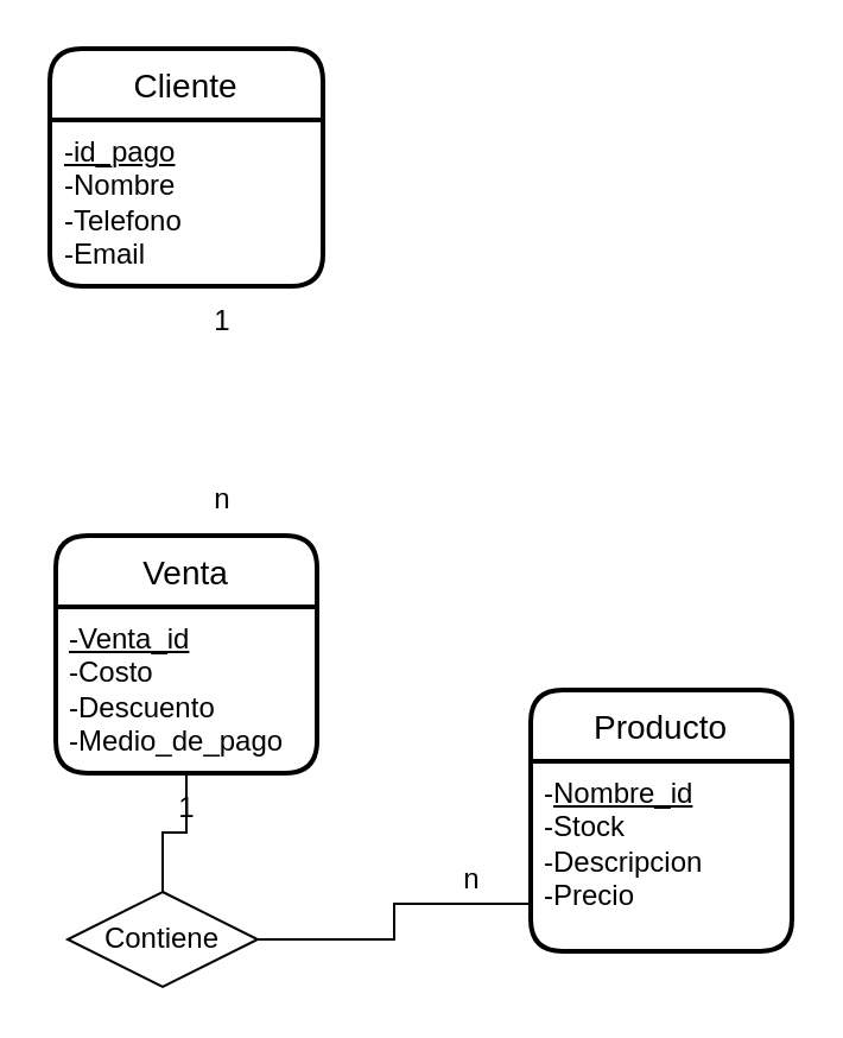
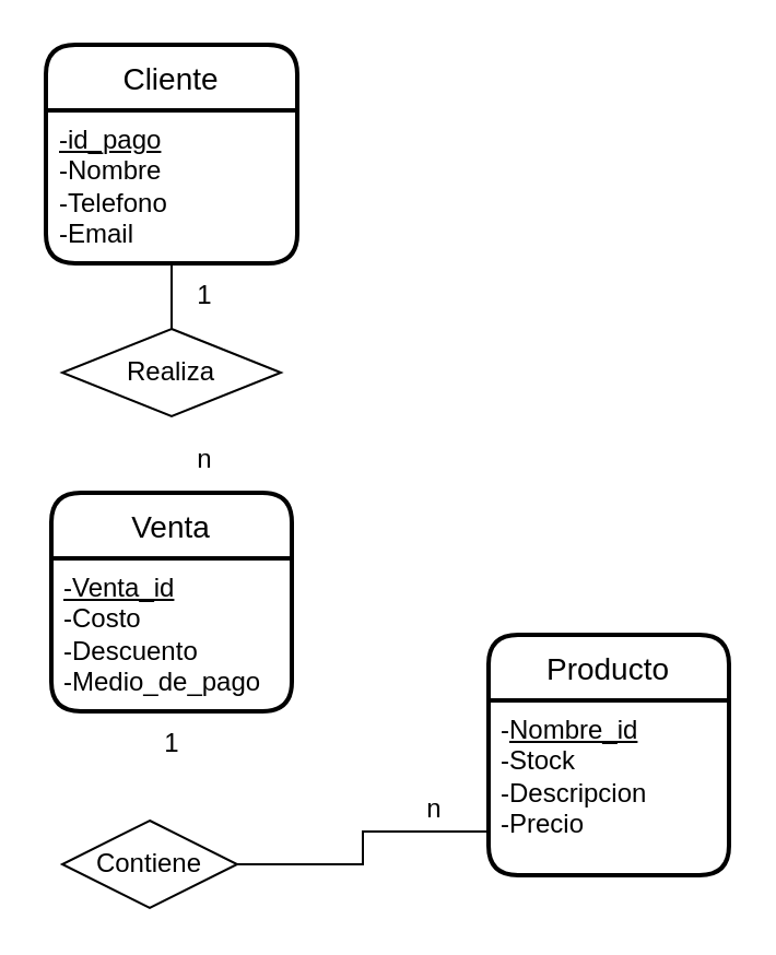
  <mxCell id="0" />
  <mxCell id="1" parent="0" />
- <mxCell id="3" style="edgeStyle=orthogonalEdgeStyle;rounded=0;orthogonalLoop=1;jettySize=auto;html=1;entryX=0.5;entryY=0;entryDx=0;entryDy=0;endArrow=none;endFill=0;exitX=0.5;exitY=1;exitDx=0;exitDy=0;" parent="1" source="10" target="6" edge="1"><mxGeometry relative="1" as="geometry"><mxPoint x="63" y="295" as="sourcePoint" /></mxGeometry></mxCell>
+ <mxCell id="2" style="edgeStyle=orthogonalEdgeStyle;rounded=0;orthogonalLoop=1;jettySize=auto;html=1;entryX=0.5;entryY=0;entryDx=0;entryDy=0;endArrow=none;endFill=0;exitX=0.5;exitY=1;exitDx=0;exitDy=0;" parent="1" source="8" target="4" edge="1"><mxGeometry relative="1" as="geometry"><mxPoint x="63" y="125" as="sourcePoint" /></mxGeometry></mxCell>
+ <mxCell id="4" value="Realiza" style="shape=rhombus;perimeter=rhombusPerimeter;whiteSpace=wrap;html=1;align=center;" parent="1" vertex="1"><mxGeometry x="28" y="150" width="100" height="40" as="geometry" /></mxCell>
  <mxCell id="5" style="edgeStyle=orthogonalEdgeStyle;rounded=0;orthogonalLoop=1;jettySize=auto;html=1;entryX=0;entryY=0.75;entryDx=0;entryDy=0;endArrow=none;endFill=0;" parent="1" source="6" target="16" edge="1"><mxGeometry relative="1" as="geometry" /></mxCell>
  <mxCell id="6" value="Contiene" style="shape=rhombus;perimeter=rhombusPerimeter;whiteSpace=wrap;html=1;align=center;" parent="1" vertex="1"><mxGeometry x="28" y="375" width="80" height="40" as="geometry" /></mxCell>
  <mxCell id="7" value="Cliente" style="swimlane;childLayout=stackLayout;horizontal=1;startSize=30;horizontalStack=0;rounded=1;fontSize=14;fontStyle=0;strokeWidth=2;resizeParent=0;resizeLast=1;shadow=0;dashed=0;align=center;" parent="1" vertex="1"><mxGeometry x="20.5" y="20" width="115" height="100" as="geometry" /></mxCell>
  <mxCell id="8" value="&lt;u&gt;-id_pago&lt;/u&gt;&lt;br&gt;-Nombre&lt;br&gt;-Telefono&lt;br&gt;-Email" style="align=left;strokeColor=none;fillColor=none;spacingLeft=4;fontSize=12;verticalAlign=top;resizable=0;rotatable=0;part=1;labelBorderColor=none;fontStyle=0;html=1;" parent="7" vertex="1"><mxGeometry y="30" width="115" height="70" as="geometry" /></mxCell>
  <mxCell id="9" value="Venta" style="swimlane;childLayout=stackLayout;horizontal=1;startSize=30;horizontalStack=0;rounded=1;fontSize=14;fontStyle=0;strokeWidth=2;resizeParent=0;resizeLast=1;shadow=0;dashed=0;align=center;" parent="1" vertex="1"><mxGeometry x="23" y="225" width="110" height="100" as="geometry" /></mxCell>
  <mxCell id="10" value="&lt;u&gt;-Venta_id&lt;/u&gt;&lt;br&gt;-Costo&lt;br&gt;-Descuento&lt;br&gt;-Medio_de_pago" style="align=left;strokeColor=none;fillColor=none;spacingLeft=4;fontSize=12;verticalAlign=top;resizable=0;rotatable=0;part=1;html=1;" parent="9" vertex="1"><mxGeometry y="30" width="110" height="70" as="geometry" /></mxCell>
  <mxCell id="11" value="1" style="text;html=1;align=center;verticalAlign=middle;resizable=0;points=[];autosize=1;strokeColor=none;fillColor=none;" parent="1" vertex="1"><mxGeometry x="63" y="325" width="30" height="30" as="geometry" /></mxCell>
  <mxCell id="12" value="n" style="text;html=1;align=center;verticalAlign=middle;resizable=0;points=[];autosize=1;strokeColor=none;fillColor=none;" parent="1" vertex="1"><mxGeometry x="183" y="355" width="30" height="30" as="geometry" /></mxCell>
  <mxCell id="13" value="1" style="text;html=1;align=center;verticalAlign=middle;resizable=0;points=[];autosize=1;strokeColor=none;fillColor=none;" parent="1" vertex="1"><mxGeometry x="78" y="120" width="30" height="30" as="geometry" /></mxCell>
  <mxCell id="14" value="n" style="text;html=1;align=center;verticalAlign=middle;resizable=0;points=[];autosize=1;strokeColor=none;fillColor=none;" parent="1" vertex="1"><mxGeometry x="78" y="195" width="30" height="30" as="geometry" /></mxCell>
  <mxCell id="15" value="Producto" style="swimlane;childLayout=stackLayout;horizontal=1;startSize=30;horizontalStack=0;rounded=1;fontSize=14;fontStyle=0;strokeWidth=2;resizeParent=0;resizeLast=1;shadow=0;dashed=0;align=center;" parent="1" vertex="1"><mxGeometry x="223" y="290" width="110" height="110" as="geometry" /></mxCell>
  <mxCell id="16" value="-&lt;u&gt;Nombre_id&lt;/u&gt;&lt;br&gt;-Stock&lt;br&gt;-Descripcion&lt;br&gt;-Precio" style="align=left;strokeColor=none;fillColor=none;spacingLeft=4;fontSize=12;verticalAlign=top;resizable=0;rotatable=0;part=1;html=1;" parent="15" vertex="1"><mxGeometry y="30" width="110" height="80" as="geometry" /></mxCell>
